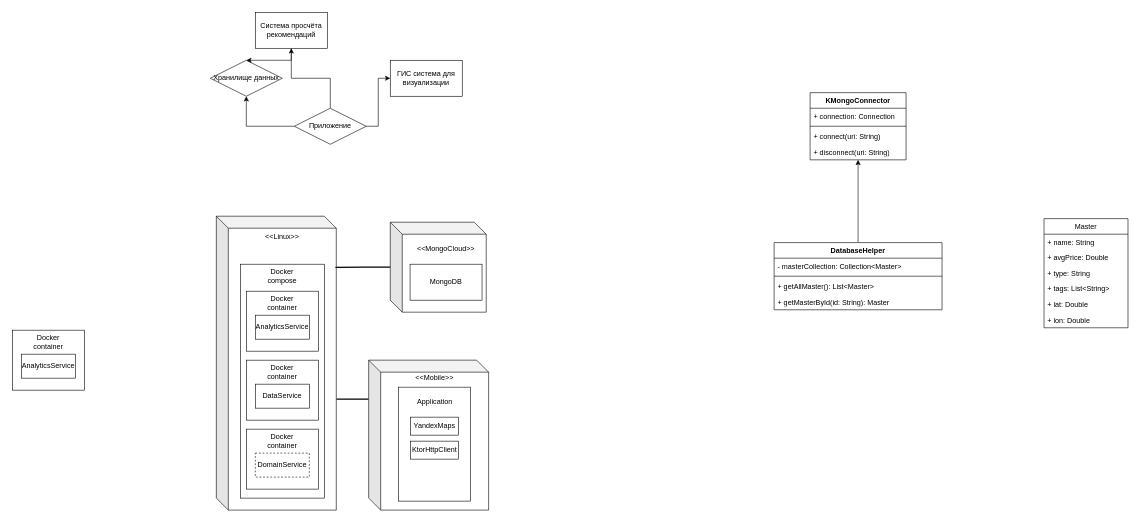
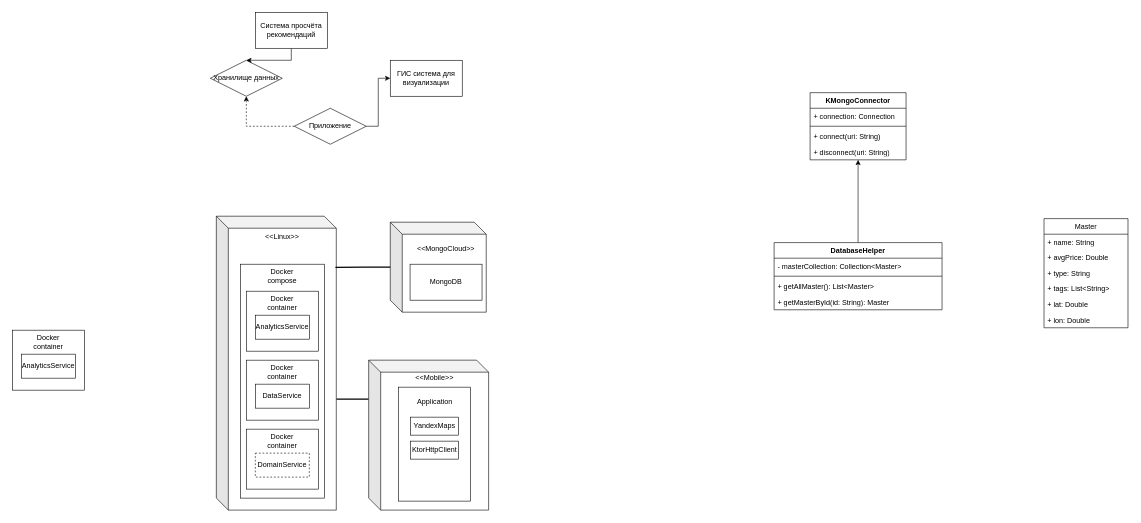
  <mxCell id="0" />
  <mxCell id="1" parent="0" />
  <mxCell id="2" value="Хранилище данных" style="rhombus;whiteSpace=wrap;html=1;" vertex="1" parent="1"><mxGeometry x="350" y="100" width="120" height="60" as="geometry" /></mxCell>
- <mxCell id="3" style="edgeStyle=orthogonalEdgeStyle;rounded=0;orthogonalLoop=1;jettySize=auto;html=1;entryX=0.5;entryY=1;entryDx=0;entryDy=0;" edge="1" parent="1" source="6" target="8"><mxGeometry relative="1" as="geometry" /></mxCell>
- <mxCell id="4" style="edgeStyle=orthogonalEdgeStyle;rounded=0;orthogonalLoop=1;jettySize=auto;html=1;entryX=0.5;entryY=1;entryDx=0;entryDy=0;" edge="1" parent="1" source="6" target="2"><mxGeometry relative="1" as="geometry" /></mxCell>
+ <mxCell id="4" style="edgeStyle=orthogonalEdgeStyle;rounded=0;orthogonalLoop=1;jettySize=auto;html=1;entryX=0.5;entryY=1;entryDx=0;entryDy=0;dashed=1;" edge="1" parent="1" source="6" target="2"><mxGeometry relative="1" as="geometry" /></mxCell>
  <mxCell id="5" style="edgeStyle=orthogonalEdgeStyle;rounded=0;orthogonalLoop=1;jettySize=auto;html=1;entryX=0;entryY=0.5;entryDx=0;entryDy=0;" edge="1" parent="1" source="6" target="9"><mxGeometry relative="1" as="geometry" /></mxCell>
  <mxCell id="6" value="Приложение" style="rhombus;whiteSpace=wrap;html=1;" vertex="1" parent="1"><mxGeometry x="490" y="180" width="120" height="60" as="geometry" /></mxCell>
  <mxCell id="7" style="edgeStyle=orthogonalEdgeStyle;rounded=0;orthogonalLoop=1;jettySize=auto;html=1;" edge="1" parent="1" source="8" target="2"><mxGeometry relative="1" as="geometry" /></mxCell>
  <mxCell id="8" value="Система просчёта рекомендаций" style="whiteSpace=wrap;html=1;" vertex="1" parent="1"><mxGeometry x="425" y="20" width="120" height="60" as="geometry" /></mxCell>
  <mxCell id="9" value="ГИС система для визуализации" style="whiteSpace=wrap;html=1;" vertex="1" parent="1"><mxGeometry x="650" y="100" width="120" height="60" as="geometry" /></mxCell>
  <mxCell id="10" style="edgeStyle=orthogonalEdgeStyle;rounded=0;orthogonalLoop=1;jettySize=auto;html=1;strokeWidth=2;endArrow=none;endFill=0;" edge="1" parent="1" source="11" target="16"><mxGeometry relative="1" as="geometry"><Array as="points"><mxPoint x="570" y="665" /><mxPoint x="570" y="665" /></Array></mxGeometry></mxCell>
  <mxCell id="11" value="" style="shape=cube;whiteSpace=wrap;html=1;boundedLbl=1;backgroundOutline=1;darkOpacity=0.05;darkOpacity2=0.1;" vertex="1" parent="1"><mxGeometry x="360" y="360" width="200" height="490" as="geometry" /></mxCell>
  <mxCell id="12" value="&amp;lt;&amp;lt;Linux&amp;gt;&amp;gt;" style="text;html=1;strokeColor=none;fillColor=none;align=center;verticalAlign=middle;whiteSpace=wrap;rounded=0;" vertex="1" parent="1"><mxGeometry x="440" y="380" width="60" height="30" as="geometry" /></mxCell>
  <mxCell id="13" value="" style="shape=cube;whiteSpace=wrap;html=1;boundedLbl=1;backgroundOutline=1;darkOpacity=0.05;darkOpacity2=0.1;" vertex="1" parent="1"><mxGeometry x="650" y="370" width="160" height="150" as="geometry" /></mxCell>
  <mxCell id="14" value="&amp;lt;&amp;lt;MongoCloud&amp;gt;&amp;gt;" style="text;html=1;strokeColor=none;fillColor=none;align=center;verticalAlign=middle;whiteSpace=wrap;rounded=0;" vertex="1" parent="1"><mxGeometry x="713" y="400" width="60" height="30" as="geometry" /></mxCell>
  <mxCell id="15" value="MongoDB" style="whiteSpace=wrap;html=1;" vertex="1" parent="1"><mxGeometry x="683" y="440" width="120" height="60" as="geometry" /></mxCell>
  <mxCell id="16" value="" style="shape=cube;whiteSpace=wrap;html=1;boundedLbl=1;backgroundOutline=1;darkOpacity=0.05;darkOpacity2=0.1;" vertex="1" parent="1"><mxGeometry x="614" y="600" width="200" height="250" as="geometry" /></mxCell>
  <mxCell id="17" value="&amp;lt;&amp;lt;Mobile&amp;gt;&amp;gt;" style="text;html=1;strokeColor=none;fillColor=none;align=center;verticalAlign=middle;whiteSpace=wrap;rounded=0;" vertex="1" parent="1"><mxGeometry x="694" y="615" width="60" height="30" as="geometry" /></mxCell>
  <mxCell id="18" value="" style="whiteSpace=wrap;html=1;" vertex="1" parent="1"><mxGeometry x="20" y="550" width="120" height="100" as="geometry" /></mxCell>
  <mxCell id="19" value="Docker container" style="text;html=1;strokeColor=none;fillColor=none;align=center;verticalAlign=middle;whiteSpace=wrap;rounded=0;" vertex="1" parent="1"><mxGeometry x="50" y="555" width="60" height="30" as="geometry" /></mxCell>
  <mxCell id="20" value="AnalyticsService" style="rounded=0;whiteSpace=wrap;html=1;" vertex="1" parent="1"><mxGeometry x="35" y="590" width="90" height="40" as="geometry" /></mxCell>
  <mxCell id="21" value="" style="whiteSpace=wrap;html=1;" vertex="1" parent="1"><mxGeometry x="664" y="645" width="120" height="190" as="geometry" /></mxCell>
  <mxCell id="22" value="" style="whiteSpace=wrap;html=1;" vertex="1" parent="1"><mxGeometry x="400" y="440" width="140" height="390" as="geometry" /></mxCell>
  <mxCell id="23" value="Application" style="text;html=1;align=center;verticalAlign=middle;resizable=0;points=[];autosize=1;strokeColor=none;fillColor=none;" vertex="1" parent="1"><mxGeometry x="684" y="655" width="80" height="30" as="geometry" /></mxCell>
  <mxCell id="24" value="YandexMaps" style="whiteSpace=wrap;html=1;" vertex="1" parent="1"><mxGeometry x="684" y="695" width="80" height="30" as="geometry" /></mxCell>
  <mxCell id="25" value="KtorHttpClient" style="whiteSpace=wrap;html=1;" vertex="1" parent="1"><mxGeometry x="684" y="735" width="80" height="30" as="geometry" /></mxCell>
  <mxCell id="26" value="" style="whiteSpace=wrap;html=1;" vertex="1" parent="1"><mxGeometry x="410" y="485" width="120" height="100" as="geometry" /></mxCell>
  <mxCell id="27" value="Docker container" style="text;html=1;strokeColor=none;fillColor=none;align=center;verticalAlign=middle;whiteSpace=wrap;rounded=0;" vertex="1" parent="1"><mxGeometry x="440" y="490" width="60" height="30" as="geometry" /></mxCell>
  <mxCell id="28" value="AnalyticsService" style="rounded=0;whiteSpace=wrap;html=1;" vertex="1" parent="1"><mxGeometry x="425" y="525" width="90" height="40" as="geometry" /></mxCell>
  <mxCell id="29" value="" style="whiteSpace=wrap;html=1;" vertex="1" parent="1"><mxGeometry x="410" y="600" width="120" height="100" as="geometry" /></mxCell>
  <mxCell id="30" value="Docker container" style="text;html=1;strokeColor=none;fillColor=none;align=center;verticalAlign=middle;whiteSpace=wrap;rounded=0;" vertex="1" parent="1"><mxGeometry x="440" y="605" width="60" height="30" as="geometry" /></mxCell>
  <mxCell id="31" value="DataService" style="rounded=0;whiteSpace=wrap;html=1;" vertex="1" parent="1"><mxGeometry x="425" y="640" width="90" height="40" as="geometry" /></mxCell>
  <mxCell id="32" value="Docker compose" style="text;html=1;strokeColor=none;fillColor=none;align=center;verticalAlign=middle;whiteSpace=wrap;rounded=0;" vertex="1" parent="1"><mxGeometry x="440" y="445" width="60" height="30" as="geometry" /></mxCell>
  <mxCell id="33" style="edgeStyle=orthogonalEdgeStyle;rounded=0;orthogonalLoop=1;jettySize=auto;html=1;entryX=0.993;entryY=0.174;entryDx=0;entryDy=0;entryPerimeter=0;endArrow=none;endFill=0;strokeWidth=2;" edge="1" parent="1" source="13" target="11"><mxGeometry relative="1" as="geometry" /></mxCell>
  <mxCell id="34" value="" style="whiteSpace=wrap;html=1;" vertex="1" parent="1"><mxGeometry x="410" y="715" width="120" height="100" as="geometry" /></mxCell>
  <mxCell id="35" value="Docker container" style="text;html=1;strokeColor=none;fillColor=none;align=center;verticalAlign=middle;whiteSpace=wrap;rounded=0;" vertex="1" parent="1"><mxGeometry x="440" y="720" width="60" height="30" as="geometry" /></mxCell>
  <mxCell id="36" value="DomainService" style="rounded=0;whiteSpace=wrap;html=1;dashed=1;" vertex="1" parent="1"><mxGeometry x="425" y="755" width="90" height="40" as="geometry" /></mxCell>
  <mxCell id="37" value="KMongoConnector" style="swimlane;fontStyle=1;align=center;verticalAlign=top;childLayout=stackLayout;horizontal=1;startSize=26;horizontalStack=0;resizeParent=1;resizeParentMax=0;resizeLast=0;collapsible=1;marginBottom=0;whiteSpace=wrap;html=1;" vertex="1" parent="1"><mxGeometry x="1350" y="154" width="160" height="112" as="geometry" /></mxCell>
  <mxCell id="38" value="+ connection: Connection" style="text;strokeColor=none;fillColor=none;align=left;verticalAlign=top;spacingLeft=4;spacingRight=4;overflow=hidden;rotatable=0;points=[[0,0.5],[1,0.5]];portConstraint=eastwest;whiteSpace=wrap;html=1;" vertex="1" parent="37"><mxGeometry y="26" width="160" height="26" as="geometry" /></mxCell>
  <mxCell id="39" value="" style="line;strokeWidth=1;fillColor=none;align=left;verticalAlign=middle;spacingTop=-1;spacingLeft=3;spacingRight=3;rotatable=0;labelPosition=right;points=[];portConstraint=eastwest;strokeColor=inherit;" vertex="1" parent="37"><mxGeometry y="52" width="160" height="8" as="geometry" /></mxCell>
  <mxCell id="40" value="+ connect(uri: String)" style="text;strokeColor=none;fillColor=none;align=left;verticalAlign=top;spacingLeft=4;spacingRight=4;overflow=hidden;rotatable=0;points=[[0,0.5],[1,0.5]];portConstraint=eastwest;whiteSpace=wrap;html=1;" vertex="1" parent="37"><mxGeometry y="60" width="160" height="26" as="geometry" /></mxCell>
  <mxCell id="41" value="+ disconnect(uri: String)" style="text;strokeColor=none;fillColor=none;align=left;verticalAlign=top;spacingLeft=4;spacingRight=4;overflow=hidden;rotatable=0;points=[[0,0.5],[1,0.5]];portConstraint=eastwest;whiteSpace=wrap;html=1;" vertex="1" parent="37"><mxGeometry y="86" width="160" height="26" as="geometry" /></mxCell>
  <mxCell id="42" style="edgeStyle=orthogonalEdgeStyle;rounded=0;orthogonalLoop=1;jettySize=auto;html=1;" edge="1" parent="1" source="43" target="37"><mxGeometry relative="1" as="geometry" /></mxCell>
  <mxCell id="43" value="DatabaseHelper" style="swimlane;fontStyle=1;align=center;verticalAlign=top;childLayout=stackLayout;horizontal=1;startSize=26;horizontalStack=0;resizeParent=1;resizeParentMax=0;resizeLast=0;collapsible=1;marginBottom=0;whiteSpace=wrap;html=1;" vertex="1" parent="1"><mxGeometry x="1290" y="404" width="280" height="112" as="geometry" /></mxCell>
  <mxCell id="44" value="- masterCollection: Collection&amp;lt;Master&amp;gt;" style="text;strokeColor=none;fillColor=none;align=left;verticalAlign=top;spacingLeft=4;spacingRight=4;overflow=hidden;rotatable=0;points=[[0,0.5],[1,0.5]];portConstraint=eastwest;whiteSpace=wrap;html=1;" vertex="1" parent="43"><mxGeometry y="26" width="280" height="26" as="geometry" /></mxCell>
  <mxCell id="45" value="" style="line;strokeWidth=1;fillColor=none;align=left;verticalAlign=middle;spacingTop=-1;spacingLeft=3;spacingRight=3;rotatable=0;labelPosition=right;points=[];portConstraint=eastwest;strokeColor=inherit;" vertex="1" parent="43"><mxGeometry y="52" width="280" height="8" as="geometry" /></mxCell>
  <mxCell id="46" value="+ getAllMaster(): List&amp;lt;Master&amp;gt;" style="text;strokeColor=none;fillColor=none;align=left;verticalAlign=top;spacingLeft=4;spacingRight=4;overflow=hidden;rotatable=0;points=[[0,0.5],[1,0.5]];portConstraint=eastwest;whiteSpace=wrap;html=1;" vertex="1" parent="43"><mxGeometry y="60" width="280" height="26" as="geometry" /></mxCell>
  <mxCell id="47" value="+ getMasterById(id: String): Master" style="text;strokeColor=none;fillColor=none;align=left;verticalAlign=top;spacingLeft=4;spacingRight=4;overflow=hidden;rotatable=0;points=[[0,0.5],[1,0.5]];portConstraint=eastwest;whiteSpace=wrap;html=1;" vertex="1" parent="43"><mxGeometry y="86" width="280" height="26" as="geometry" /></mxCell>
  <mxCell id="48" value="Master" style="swimlane;fontStyle=0;childLayout=stackLayout;horizontal=1;startSize=26;fillColor=none;horizontalStack=0;resizeParent=1;resizeParentMax=0;resizeLast=0;collapsible=1;marginBottom=0;whiteSpace=wrap;html=1;" vertex="1" parent="1"><mxGeometry x="1740" y="364" width="140" height="182" as="geometry" /></mxCell>
  <mxCell id="49" value="+ name: String" style="text;strokeColor=none;fillColor=none;align=left;verticalAlign=top;spacingLeft=4;spacingRight=4;overflow=hidden;rotatable=0;points=[[0,0.5],[1,0.5]];portConstraint=eastwest;whiteSpace=wrap;html=1;" vertex="1" parent="48"><mxGeometry y="26" width="140" height="26" as="geometry" /></mxCell>
  <mxCell id="50" value="+ avgPrice: Double" style="text;strokeColor=none;fillColor=none;align=left;verticalAlign=top;spacingLeft=4;spacingRight=4;overflow=hidden;rotatable=0;points=[[0,0.5],[1,0.5]];portConstraint=eastwest;whiteSpace=wrap;html=1;" vertex="1" parent="48"><mxGeometry y="52" width="140" height="26" as="geometry" /></mxCell>
  <mxCell id="51" value="+ type: String" style="text;strokeColor=none;fillColor=none;align=left;verticalAlign=top;spacingLeft=4;spacingRight=4;overflow=hidden;rotatable=0;points=[[0,0.5],[1,0.5]];portConstraint=eastwest;whiteSpace=wrap;html=1;" vertex="1" parent="48"><mxGeometry y="78" width="140" height="26" as="geometry" /></mxCell>
  <mxCell id="52" value="+ tags: List&amp;lt;String&amp;gt;" style="text;strokeColor=none;fillColor=none;align=left;verticalAlign=top;spacingLeft=4;spacingRight=4;overflow=hidden;rotatable=0;points=[[0,0.5],[1,0.5]];portConstraint=eastwest;whiteSpace=wrap;html=1;" vertex="1" parent="48"><mxGeometry y="104" width="140" height="26" as="geometry" /></mxCell>
  <mxCell id="53" value="+ lat: Double" style="text;strokeColor=none;fillColor=none;align=left;verticalAlign=top;spacingLeft=4;spacingRight=4;overflow=hidden;rotatable=0;points=[[0,0.5],[1,0.5]];portConstraint=eastwest;whiteSpace=wrap;html=1;" vertex="1" parent="48"><mxGeometry y="130" width="140" height="26" as="geometry" /></mxCell>
  <mxCell id="54" value="+ lon: Double" style="text;strokeColor=none;fillColor=none;align=left;verticalAlign=top;spacingLeft=4;spacingRight=4;overflow=hidden;rotatable=0;points=[[0,0.5],[1,0.5]];portConstraint=eastwest;whiteSpace=wrap;html=1;" vertex="1" parent="48"><mxGeometry y="156" width="140" height="26" as="geometry" /></mxCell>
